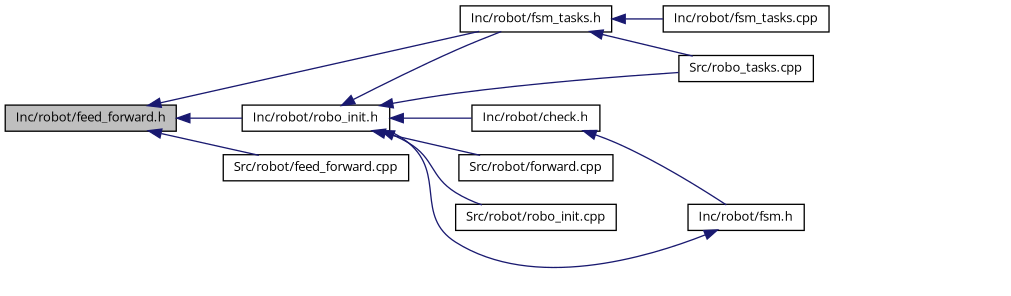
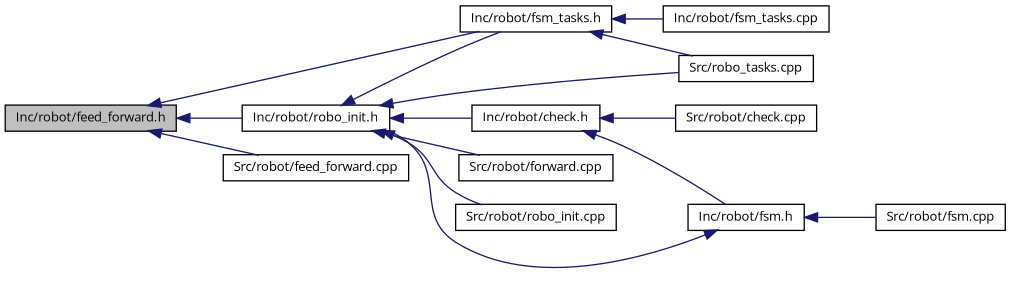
  digraph {
    fontname="Open Sans"
    rankdir=LR
    node [color=black fillcolor=white fontname="Open Sans" fontsize=10 shape=record style=filled]
    edge [color=midnightblue dir=back fontname="Open Sans" fontsize=10 labelfontname=Helvetica labelfontsize=10 style=solid]
    n1 [fillcolor=grey75 fontcolor=black height=0.2 label="Inc/robot/feed_forward.h" width=0.4]
    n2 [height=0.2 label="Inc/robot/robo_init.h" width=0.4]
    n3 [height=0.2 label="Inc/robot/fsm_tasks.h" width=0.4]
    n4 [height=0.2 label="Src/robot/feed_forward.cpp" width=0.4]
    n5 [height=0.2 label="Inc/robot/check.h" width=0.4]
    n6 [height=0.2 label="Src/robo_tasks.cpp" width=0.4]
    n7 [height=0.2 label="Src/robot/forward.cpp" width=0.4]
    n8 [height=0.2 label="Src/robot/robo_init.cpp" width=0.4]
    n9 [height=0.2 label="Inc/robot/fsm_tasks.cpp" width=0.4]
    n10 [height=0.2 label="Inc/robot/fsm.h" width=0.4]
+   n11 [height=0.2 label="Src/robot/check.cpp" width=0.4]
+   n12 [height=0.2 label="Src/robot/fsm.cpp" width=0.4]
    n1 -> n2
    n1 -> n3
    n1 -> n4
    n2 -> n3
    n2 -> n5
    n2 -> n6
    n2 -> n7
    n2 -> n8
    n3 -> n6
    n3 -> n9
    n5 -> n10
+   n5 -> n11
    n10 -> n2
+   n10 -> n12
  }
